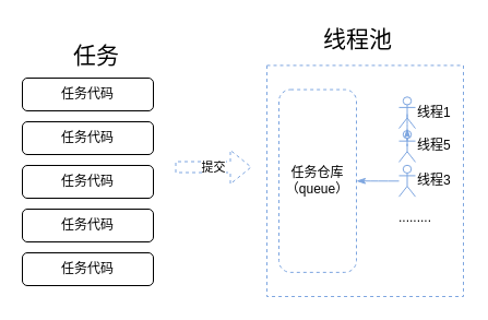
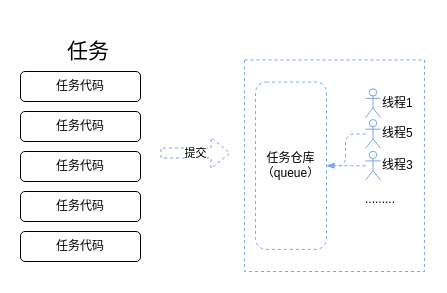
  <mxCell id="0" />
  <mxCell id="1" parent="0" />
  <mxCell id="2" value="" style="group" parent="1" vertex="1" connectable="0"><mxGeometry x="20" y="20" width="120" height="241" as="geometry" /></mxCell>
  <mxCell id="3" value="&lt;font style=&quot;font-size: 21px&quot;&gt;任务&lt;/font&gt;" style="text;html=1;resizable=0;points=[];autosize=1;align=left;verticalAlign=top;spacingTop=-4;" parent="2" vertex="1"><mxGeometry x="45" y="15" width="60" height="20" as="geometry" /></mxCell>
  <mxCell id="4" value="任务代码" style="rounded=1;whiteSpace=wrap;html=1;" parent="2" vertex="1"><mxGeometry y="51" width="120" height="30" as="geometry" /></mxCell>
  <mxCell id="5" value="任务代码" style="rounded=1;whiteSpace=wrap;html=1;" parent="2" vertex="1"><mxGeometry y="91" width="120" height="30" as="geometry" /></mxCell>
  <mxCell id="6" value="任务代码" style="rounded=1;whiteSpace=wrap;html=1;" parent="2" vertex="1"><mxGeometry y="131" width="120" height="30" as="geometry" /></mxCell>
  <mxCell id="7" value="任务代码" style="rounded=1;whiteSpace=wrap;html=1;" parent="2" vertex="1"><mxGeometry y="171" width="120" height="30" as="geometry" /></mxCell>
  <mxCell id="8" value="任务代码" style="rounded=1;whiteSpace=wrap;html=1;" parent="2" vertex="1"><mxGeometry y="211" width="120" height="30" as="geometry" /></mxCell>
  <mxCell id="9" value="" style="group" parent="1" vertex="1" connectable="0"><mxGeometry x="244" y="20" width="181" height="251" as="geometry" /></mxCell>
- <mxCell id="10" value="&lt;font style=&quot;font-size: 21px&quot;&gt;线程池&lt;/font&gt;" style="text;html=1;resizable=0;points=[];autosize=1;align=left;verticalAlign=top;spacingTop=-4;" parent="9" vertex="1"><mxGeometry x="50" width="80" height="20" as="geometry" /></mxCell>
  <mxCell id="11" value="" style="rounded=0;whiteSpace=wrap;html=1;fillColor=none;dashed=1;strokeColor=#7EA6E0;" parent="9" vertex="1"><mxGeometry y="39.429" width="180" height="211.571" as="geometry" /></mxCell>
  <mxCell id="12" value="任务仓库&lt;br&gt;（queue）" style="whiteSpace=wrap;html=1;dashed=1;strokeColor=#7EA6E0;fillColor=none;rounded=1;" parent="9" vertex="1"><mxGeometry x="11" y="61.548" width="71" height="167.333" as="geometry" /></mxCell>
  <mxCell id="13" value="线程1" style="shape=umlActor;verticalLabelPosition=middle;labelBackgroundColor=#ffffff;verticalAlign=middle;html=1;outlineConnect=0;strokeColor=#7EA6E0;fillColor=none;labelPosition=right;align=left;" parent="9" vertex="1"><mxGeometry x="121" y="68.28" width="15" height="28.851" as="geometry" /></mxCell>
- <mxCell id="14" value="" style="edgeStyle=orthogonalEdgeStyle;rounded=1;orthogonalLoop=1;jettySize=auto;html=1;dashed=1;endArrow=classicThin;endFill=1;strokeColor=#7EA6E0;" parent="9" source="15" target="13" edge="1"><mxGeometry relative="1" as="geometry" /></mxCell>
+ <mxCell id="14" value="" style="edgeStyle=orthogonalEdgeStyle;rounded=1;orthogonalLoop=1;jettySize=auto;html=1;dashed=1;endArrow=classicThin;endFill=1;strokeColor=#7EA6E0;" parent="9" source="15" target="12" edge="1"><mxGeometry relative="1" as="geometry" /></mxCell>
  <mxCell id="15" value="线程5" style="shape=umlActor;verticalLabelPosition=middle;labelBackgroundColor=#ffffff;verticalAlign=middle;html=1;outlineConnect=0;strokeColor=#7EA6E0;fillColor=none;labelPosition=right;align=left;" parent="9" vertex="1"><mxGeometry x="121" y="99.054" width="15" height="28.851" as="geometry" /></mxCell>
- <mxCell id="16" value="" style="edgeStyle=orthogonalEdgeStyle;rounded=1;orthogonalLoop=1;jettySize=auto;html=1;dashed=0;endArrow=classicThin;endFill=1;strokeColor=#7EA6E0;" parent="9" source="17" target="12" edge="1"><mxGeometry relative="1" as="geometry" /></mxCell>
+ <mxCell id="16" value="" style="edgeStyle=orthogonalEdgeStyle;rounded=1;orthogonalLoop=1;jettySize=auto;html=1;dashed=1;endArrow=classicThin;endFill=1;strokeColor=#7EA6E0;" parent="9" source="17" target="12" edge="1"><mxGeometry relative="1" as="geometry" /></mxCell>
  <mxCell id="17" value="线程3" style="shape=umlActor;verticalLabelPosition=middle;labelBackgroundColor=#ffffff;verticalAlign=middle;html=1;outlineConnect=0;strokeColor=#7EA6E0;fillColor=none;labelPosition=right;align=left;" parent="9" vertex="1"><mxGeometry x="121" y="130.789" width="15" height="28.851" as="geometry" /></mxCell>
  <mxCell id="18" value="........." style="text;html=1;strokeColor=none;fillColor=none;align=center;verticalAlign=middle;whiteSpace=wrap;rounded=0;" parent="9" vertex="1"><mxGeometry x="91" y="169.257" width="90" height="19.234" as="geometry" /></mxCell>
  <mxCell id="19" value="提交" style="shape=flexArrow;endArrow=classic;html=1;strokeColor=#7EA6E0;dashed=1;" parent="1" edge="1"><mxGeometry width="50" height="50" relative="1" as="geometry"><mxPoint x="160" y="152.5" as="sourcePoint" /><mxPoint x="230" y="152.5" as="targetPoint" /></mxGeometry></mxCell>
